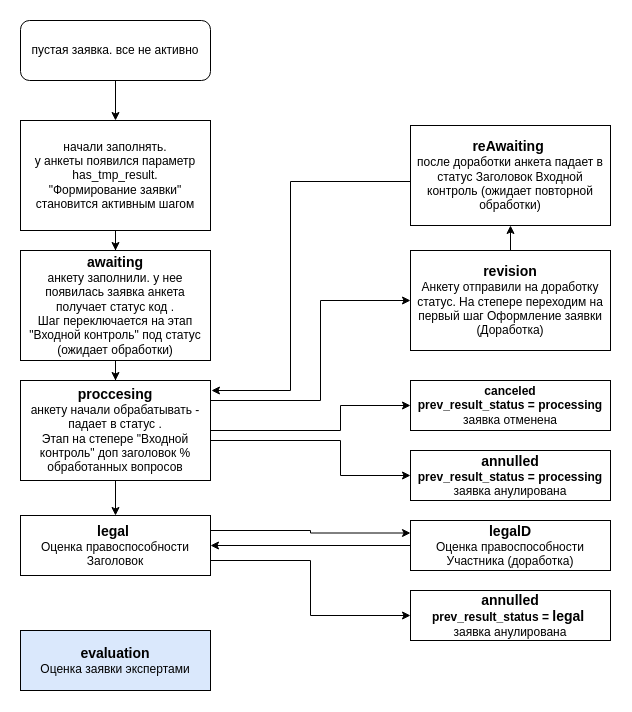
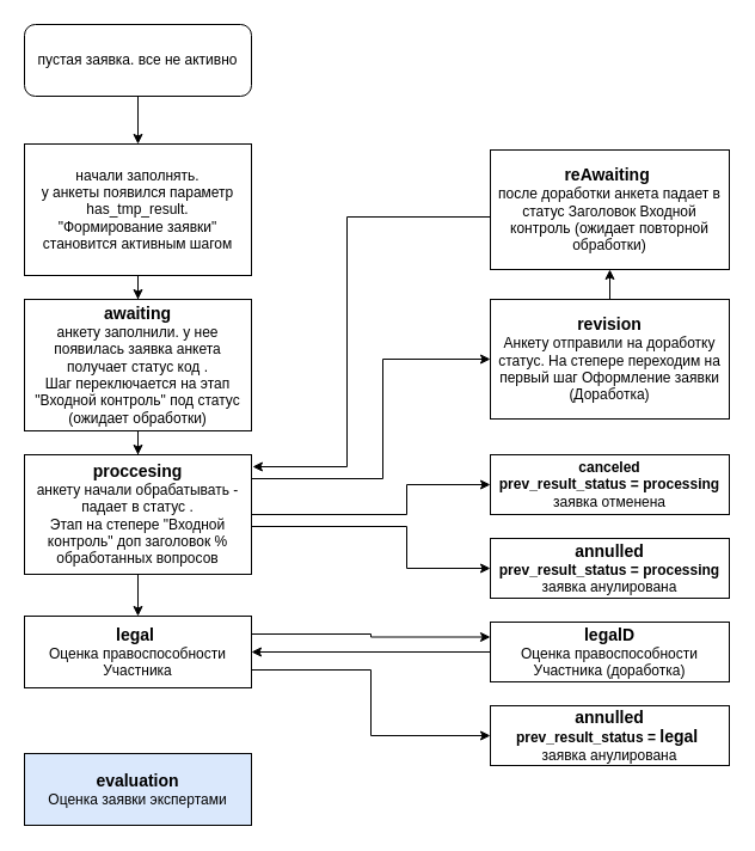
  <mxCell id="0" />
  <mxCell id="1" parent="0" />
  <mxCell id="2" value="" style="edgeStyle=orthogonalEdgeStyle;rounded=0;orthogonalLoop=1;jettySize=auto;html=1;" edge="1" parent="1" source="3" target="5"><mxGeometry relative="1" as="geometry" /></mxCell>
  <mxCell id="3" value="пустая заявка. все не активно" style="whiteSpace=wrap;html=1;rounded=1;" vertex="1" parent="1"><mxGeometry x="20" y="20" width="190" height="60" as="geometry" /></mxCell>
  <mxCell id="4" value="" style="edgeStyle=orthogonalEdgeStyle;rounded=0;orthogonalLoop=1;jettySize=auto;html=1;" edge="1" parent="1" source="5" target="7"><mxGeometry relative="1" as="geometry" /></mxCell>
  <mxCell id="5" value="начали заполнять. &lt;br&gt;у анкеты появился параметр has_tmp_result. &lt;br&gt;&quot;Формирование заявки&quot; становится активным шагом" style="rounded=0;whiteSpace=wrap;html=1;" vertex="1" parent="1"><mxGeometry x="20" y="120" width="190" height="110" as="geometry" /></mxCell>
  <mxCell id="6" value="" style="edgeStyle=orthogonalEdgeStyle;rounded=0;orthogonalLoop=1;jettySize=auto;html=1;" edge="1" parent="1" source="7" target="12"><mxGeometry relative="1" as="geometry" /></mxCell>
  <mxCell id="7" value="&lt;b&gt;&lt;font style=&quot;font-size: 14px;&quot;&gt;awaiting&lt;/font&gt;&lt;/b&gt;&lt;br&gt;анкету заполнили. у нее появилась заявка анкета получает статус код . &lt;br&gt;Шаг переключается на этап &quot;Входной контроль&quot; под статус (ожидает обработки)" style="rounded=0;whiteSpace=wrap;html=1;" vertex="1" parent="1"><mxGeometry x="20" y="250" width="190" height="110" as="geometry" /></mxCell>
  <mxCell id="8" value="" style="edgeStyle=orthogonalEdgeStyle;rounded=0;orthogonalLoop=1;jettySize=auto;html=1;" edge="1" parent="1" source="12" target="15"><mxGeometry relative="1" as="geometry" /></mxCell>
  <mxCell id="9" style="edgeStyle=orthogonalEdgeStyle;rounded=0;orthogonalLoop=1;jettySize=auto;html=1;entryX=0;entryY=0.5;entryDx=0;entryDy=0;" edge="1" parent="1" source="12" target="17"><mxGeometry relative="1" as="geometry"><Array as="points"><mxPoint x="320" y="400" /><mxPoint x="320" y="300" /></Array></mxGeometry></mxCell>
  <mxCell id="10" style="edgeStyle=orthogonalEdgeStyle;rounded=0;orthogonalLoop=1;jettySize=auto;html=1;" edge="1" parent="1" source="12" target="21"><mxGeometry relative="1" as="geometry"><Array as="points"><mxPoint x="340" y="430" /><mxPoint x="340" y="405" /></Array></mxGeometry></mxCell>
  <mxCell id="11" style="edgeStyle=orthogonalEdgeStyle;rounded=0;orthogonalLoop=1;jettySize=auto;html=1;exitX=1;exitY=0.75;exitDx=0;exitDy=0;entryX=0;entryY=0.5;entryDx=0;entryDy=0;" edge="1" parent="1" source="12" target="20"><mxGeometry relative="1" as="geometry"><Array as="points"><mxPoint x="210" y="440" /><mxPoint x="340" y="440" /><mxPoint x="340" y="475" /></Array></mxGeometry></mxCell>
  <mxCell id="12" value="&lt;b&gt;&lt;font style=&quot;font-size: 14px;&quot;&gt;proccesing&lt;/font&gt;&lt;/b&gt;&lt;br&gt;анкету начали обрабатывать - падает в статус . &lt;br&gt;Этап на степере &quot;Входной контроль&quot; доп заголовок % обработанных вопросов" style="rounded=0;whiteSpace=wrap;html=1;" vertex="1" parent="1"><mxGeometry x="20" y="380" width="190" height="100" as="geometry" /></mxCell>
  <mxCell id="13" style="edgeStyle=orthogonalEdgeStyle;rounded=0;orthogonalLoop=1;jettySize=auto;html=1;exitX=1;exitY=0.25;exitDx=0;exitDy=0;entryX=0;entryY=0.25;entryDx=0;entryDy=0;" edge="1" parent="1" source="15" target="23"><mxGeometry relative="1" as="geometry" /></mxCell>
  <mxCell id="14" style="edgeStyle=orthogonalEdgeStyle;rounded=0;orthogonalLoop=1;jettySize=auto;html=1;exitX=1;exitY=0.75;exitDx=0;exitDy=0;entryX=0;entryY=0.5;entryDx=0;entryDy=0;" edge="1" parent="1" source="15" target="24"><mxGeometry relative="1" as="geometry"><mxPoint x="300" y="650" as="targetPoint" /></mxGeometry></mxCell>
- <mxCell id="15" value="&lt;b&gt;&lt;font style=&quot;font-size: 14px;&quot;&gt;legal&amp;nbsp;&lt;/font&gt;&lt;/b&gt;&lt;br&gt;Оценка правоспособности Заголовок" style="rounded=0;whiteSpace=wrap;html=1;" vertex="1" parent="1"><mxGeometry x="20" y="515" width="190" height="60" as="geometry" /></mxCell>
+ <mxCell id="15" value="&lt;b&gt;&lt;font style=&quot;font-size: 14px;&quot;&gt;legal&amp;nbsp;&lt;/font&gt;&lt;/b&gt;&lt;br&gt;Оценка правоспособности Участника" style="rounded=0;whiteSpace=wrap;html=1;" vertex="1" parent="1"><mxGeometry x="20" y="515" width="190" height="60" as="geometry" /></mxCell>
  <mxCell id="16" value="" style="edgeStyle=orthogonalEdgeStyle;rounded=0;orthogonalLoop=1;jettySize=auto;html=1;" edge="1" parent="1" source="17" target="19"><mxGeometry relative="1" as="geometry" /></mxCell>
  <mxCell id="17" value="&lt;font style=&quot;font-size: 14px;&quot;&gt;&lt;b&gt;revision&lt;br&gt;&lt;/b&gt;&lt;/font&gt;Анкету отправили на доработку статус. На степере переходим на первый шаг Оформление заявки (Доработка)" style="rounded=0;whiteSpace=wrap;html=1;" vertex="1" parent="1"><mxGeometry x="410" y="250" width="200" height="100" as="geometry" /></mxCell>
  <mxCell id="18" style="edgeStyle=orthogonalEdgeStyle;rounded=0;orthogonalLoop=1;jettySize=auto;html=1;entryX=1.005;entryY=0.1;entryDx=0;entryDy=0;entryPerimeter=0;" edge="1" parent="1" target="12"><mxGeometry relative="1" as="geometry"><mxPoint x="415" y="180" as="sourcePoint" /><mxPoint x="250" y="360" as="targetPoint" /><Array as="points"><mxPoint x="415" y="181" /><mxPoint x="290" y="181" /><mxPoint x="290" y="390" /></Array></mxGeometry></mxCell>
  <mxCell id="19" value="&lt;b&gt;&lt;font style=&quot;font-size: 14px;&quot;&gt;reAwaiting&amp;nbsp;&lt;/font&gt;&lt;/b&gt;&lt;br&gt;после доработки анкета падает в статус Заголовок Входной контроль (ожидает повторной обработки)" style="rounded=0;whiteSpace=wrap;html=1;" vertex="1" parent="1"><mxGeometry x="410" y="125" width="200" height="100" as="geometry" /></mxCell>
  <mxCell id="20" value="&lt;font style=&quot;&quot;&gt;&lt;b style=&quot;&quot;&gt;&lt;font style=&quot;font-size: 14px;&quot;&gt;annulled&lt;br&gt;&lt;/font&gt;&lt;/b&gt;&lt;b style=&quot;border-color: var(--border-color);&quot;&gt;prev_result_status = processing&lt;br style=&quot;border-color: var(--border-color);&quot;&gt;&lt;/b&gt;заявка анулирована&lt;br&gt;&lt;/font&gt;" style="rounded=0;whiteSpace=wrap;html=1;" vertex="1" parent="1"><mxGeometry x="410" y="450" width="200" height="50" as="geometry" /></mxCell>
  <mxCell id="21" value="&lt;b style=&quot;&quot;&gt;canceled&lt;br&gt;prev_result_status = processing&lt;br&gt;&lt;/b&gt;заявка отменена" style="rounded=0;whiteSpace=wrap;html=1;" vertex="1" parent="1"><mxGeometry x="410" y="380" width="200" height="50" as="geometry" /></mxCell>
  <mxCell id="22" style="edgeStyle=orthogonalEdgeStyle;rounded=0;orthogonalLoop=1;jettySize=auto;html=1;entryX=1;entryY=0.5;entryDx=0;entryDy=0;" edge="1" parent="1" source="23" target="15"><mxGeometry relative="1" as="geometry" /></mxCell>
  <mxCell id="23" value="&lt;b&gt;&lt;font style=&quot;font-size: 14px;&quot;&gt;legalD&lt;/font&gt;&lt;/b&gt;&lt;br&gt;Оценка правоспособности Участника (доработка)" style="rounded=0;whiteSpace=wrap;html=1;" vertex="1" parent="1"><mxGeometry x="410" y="520" width="200" height="50" as="geometry" /></mxCell>
  <mxCell id="24" value="&lt;font style=&quot;&quot;&gt;&lt;b style=&quot;&quot;&gt;&lt;font style=&quot;font-size: 14px;&quot;&gt;annulled&lt;br&gt;&lt;/font&gt;&lt;/b&gt;&lt;b style=&quot;border-color: var(--border-color);&quot;&gt;prev_result_status =&amp;nbsp;&lt;b style=&quot;border-color: var(--border-color);&quot;&gt;&lt;font style=&quot;border-color: var(--border-color); font-size: 14px;&quot;&gt;legal&amp;nbsp;&lt;/font&gt;&lt;/b&gt;&lt;br style=&quot;border-color: var(--border-color);&quot;&gt;&lt;/b&gt;заявка анулирована&lt;br&gt;&lt;/font&gt;" style="rounded=0;whiteSpace=wrap;html=1;" vertex="1" parent="1"><mxGeometry x="410" y="590" width="200" height="50" as="geometry" /></mxCell>
  <mxCell id="25" value="&lt;b&gt;&lt;font style=&quot;font-size: 14px;&quot;&gt;evaluation&lt;/font&gt;&lt;/b&gt;&lt;br&gt;Оценка заявки экспертами" style="rounded=0;whiteSpace=wrap;html=1;fillColor=#dae8fc;" vertex="1" parent="1"><mxGeometry x="20" y="630" width="190" height="60" as="geometry" /></mxCell>
